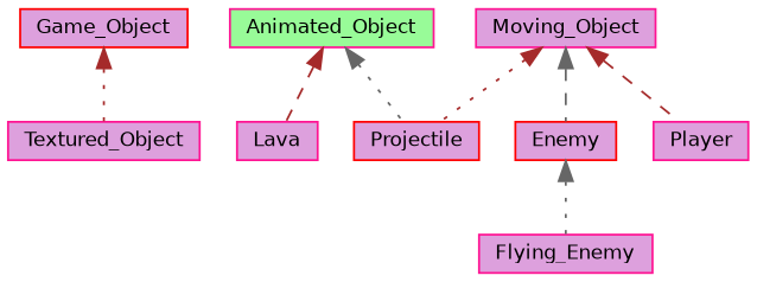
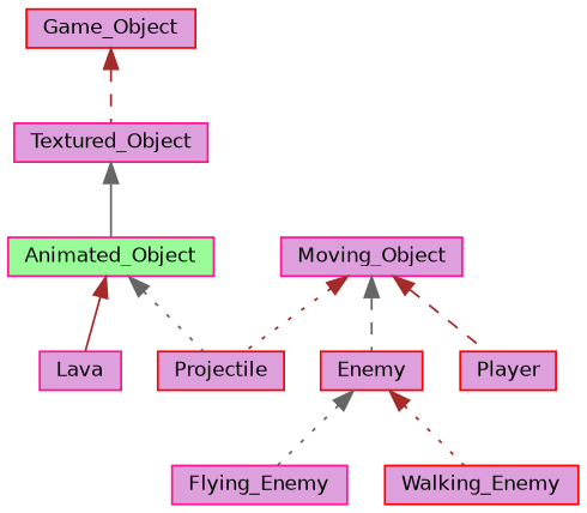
  digraph {
    node [color=red fillcolor=plum fontname=Helvetica fontsize=10 shape=record style=filled]
    edge [color=brown dir=back fontname=Helvetica fontsize=10 labelfontname=Helvetica labelfontsize=10 style=dotted]
    n1 [fontcolor=black height=0.2 label=Game_Object width=0.4]
    n2 [color=deeppink height=0.2 label=Textured_Object width=0.4]
    n3 [color=deeppink fillcolor=palegreen height=0.2 label=Animated_Object width=0.4]
    n4 [color=deeppink height=0.2 label=Lava width=0.4]
    n5 [height=0.2 label=Projectile width=0.4]
    n6 [color=deeppink height=0.2 label=Moving_Object width=0.4]
    n7 [height=0.2 label=Enemy width=0.4]
-   n8 [color=deeppink height=0.2 label=Player width=0.4]
+   n8 [height=0.2 label=Player width=0.4]
    n9 [color=deeppink height=0.2 label=Flying_Enemy width=0.4]
-   n1 -> n2
-   n3 -> n4 [style=dashed]
+   n10 [height=0.2 label=Walking_Enemy width=0.4]
+   n1 -> n2 [style=dashed]
+   n2 -> n3 [color=gray40 style=solid]
+   n3 -> n4 [style=solid]
    n3 -> n5 [color=gray40]
    n6 -> n5
    n6 -> n7 [color=gray40 style=dashed]
    n6 -> n8 [style=dashed]
    n7 -> n9 [color=gray40]
+   n7 -> n10
  }
